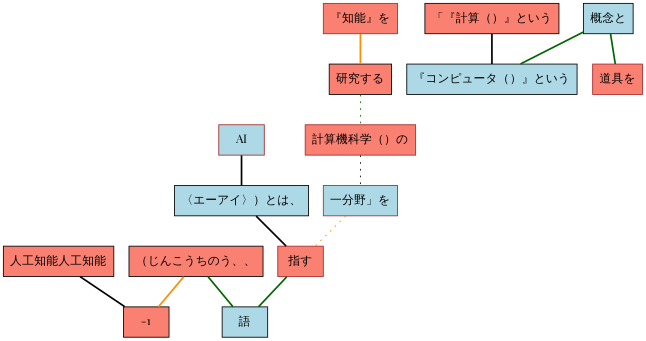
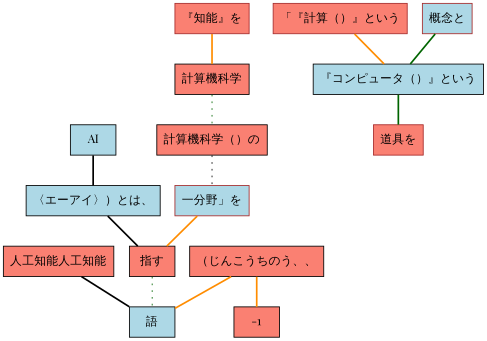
  graph {
    fontname="Playfair Display"
    node [color=black fillcolor=salmon fontname="Playfair Display" shape=box style=filled]
    edge [color=darkorange fontname="Playfair Display" style=bold]
    n1 [label="人工知能人工知能"]
    n2 [fillcolor=lightblue label="語"]
    n3 [label="（じんこうちのう、、"]
    -1
-   n5 [color=brown fillcolor=lightblue label=AI]
+   n5 [fillcolor=lightblue label=AI]
    n6 [fillcolor=lightblue label="〈エーアイ〉）とは、"]
-   n7 [color=brown label="指す"]
-   n8 [label="「『計算（）』という"]
+   n7 [label="指す"]
+   n8 [color=brown label="「『計算（）』という"]
    n9 [fillcolor=lightblue label="『コンピュータ（）』という"]
    n10 [color=brown label="道具を"]
-   n11 [fillcolor=lightblue label="概念と"]
-   n12 [label="研究する"]
-   n13 [color=brown label="計算機科学（）の"]
+   n11 [color=brown fillcolor=lightblue label="概念と"]
+   n12 [label="計算機科学"]
+   n13 [label="計算機科学（）の"]
    n14 [color=brown fillcolor=lightblue label="一分野」を"]
    n15 [color=brown label="『知能』を"]
-   n1 -- -1 [color=black]
-   n3 -- n2 [color=darkgreen]
+   n1 -- n2 [color=black]
+   n3 -- n2
    n3 -- -1
    n5 -- n6 [color=black]
    n6 -- n7 [color=black]
-   n7 -- n2 [color=darkgreen]
-   n8 -- n9 [color=black]
-   n11 -- n10 [color=darkgreen]
+   n7 -- n2 [color=darkgreen style=dotted]
+   n8 -- n9
+   n9 -- n10 [color=darkgreen]
    n11 -- n9 [color=darkgreen]
    n12 -- n13 [color=darkgreen style=dotted]
    n13 -- n14 [color=black style=dotted]
-   n14 -- n7 [style=dotted]
+   n14 -- n7
    n15 -- n12
  }
